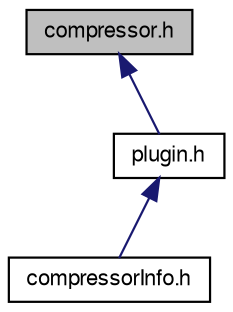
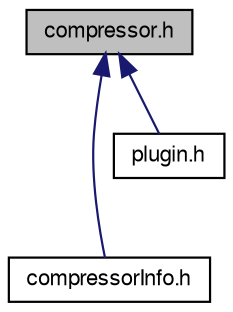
  digraph {
    node [color=black fillcolor=white fontname=FreeSans fontsize=10 shape=record style=filled]
    edge [color=midnightblue dir=back fontname=FreeSans fontsize=10 labelfontname=FreeSans labelfontsize=10 style=solid]
    n1 [fillcolor=grey75 fontcolor=black height=0.2 label="compressor.h" width=0.4]
    n2 [height=0.2 label="compressorInfo.h" width=0.4]
    n3 [height=0.2 label="plugin.h" width=0.4]
-   n3 -> n2
+   n1 -> n2
    n1 -> n3
  }
